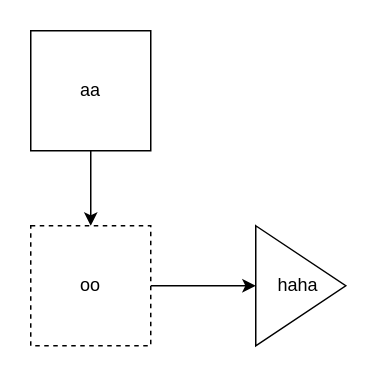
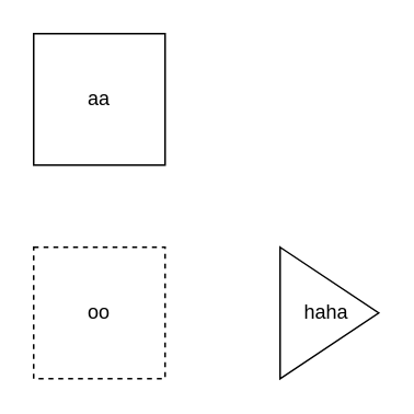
  <mxCell id="0" />
  <mxCell id="1" parent="0" />
- <mxCell id="2" style="edgeStyle=orthogonalEdgeStyle;rounded=0;orthogonalLoop=1;jettySize=auto;html=1;exitX=0.5;exitY=1;exitDx=0;exitDy=0;entryX=0.5;entryY=0;entryDx=0;entryDy=0;" edge="1" parent="1" source="3" target="5"><mxGeometry relative="1" as="geometry" /></mxCell>
  <mxCell id="3" value="aa" style="whiteSpace=wrap;html=1;aspect=fixed;" vertex="1" parent="1"><mxGeometry x="20" y="20" width="80" height="80" as="geometry" /></mxCell>
- <mxCell id="4" style="edgeStyle=orthogonalEdgeStyle;rounded=0;orthogonalLoop=1;jettySize=auto;html=1;exitX=1;exitY=0.5;exitDx=0;exitDy=0;" edge="1" parent="1" source="5" target="6"><mxGeometry relative="1" as="geometry"><mxPoint x="200" y="190" as="targetPoint" /></mxGeometry></mxCell>
  <mxCell id="5" value="oo" style="whiteSpace=wrap;html=1;aspect=fixed;dashed=1;" vertex="1" parent="1"><mxGeometry x="20" y="150" width="80" height="80" as="geometry" /></mxCell>
  <mxCell id="6" value="haha&amp;nbsp;" style="triangle;whiteSpace=wrap;html=1;" vertex="1" parent="1"><mxGeometry x="170" y="150" width="60" height="80" as="geometry" /></mxCell>
